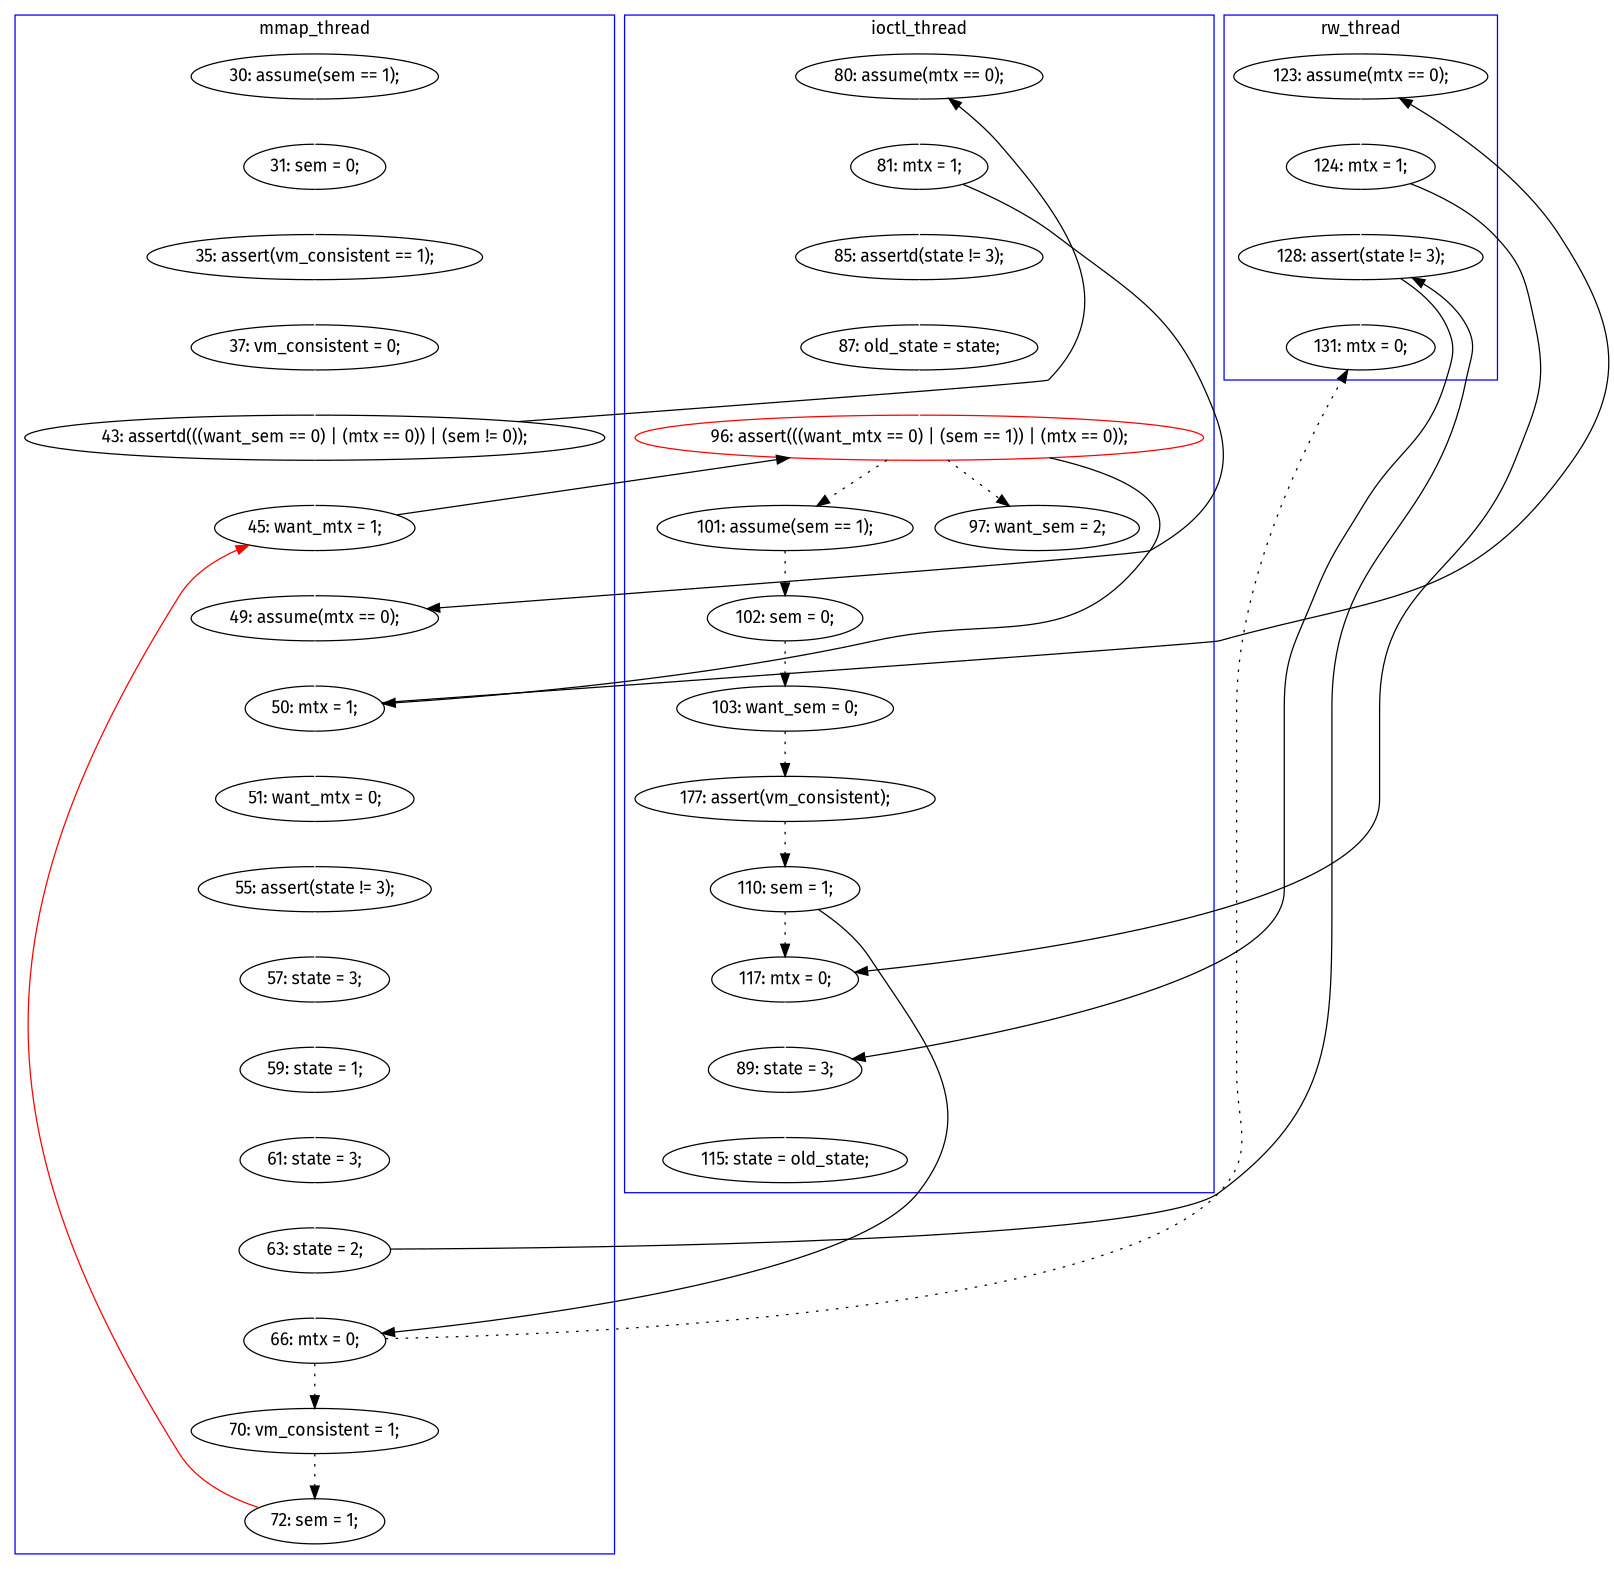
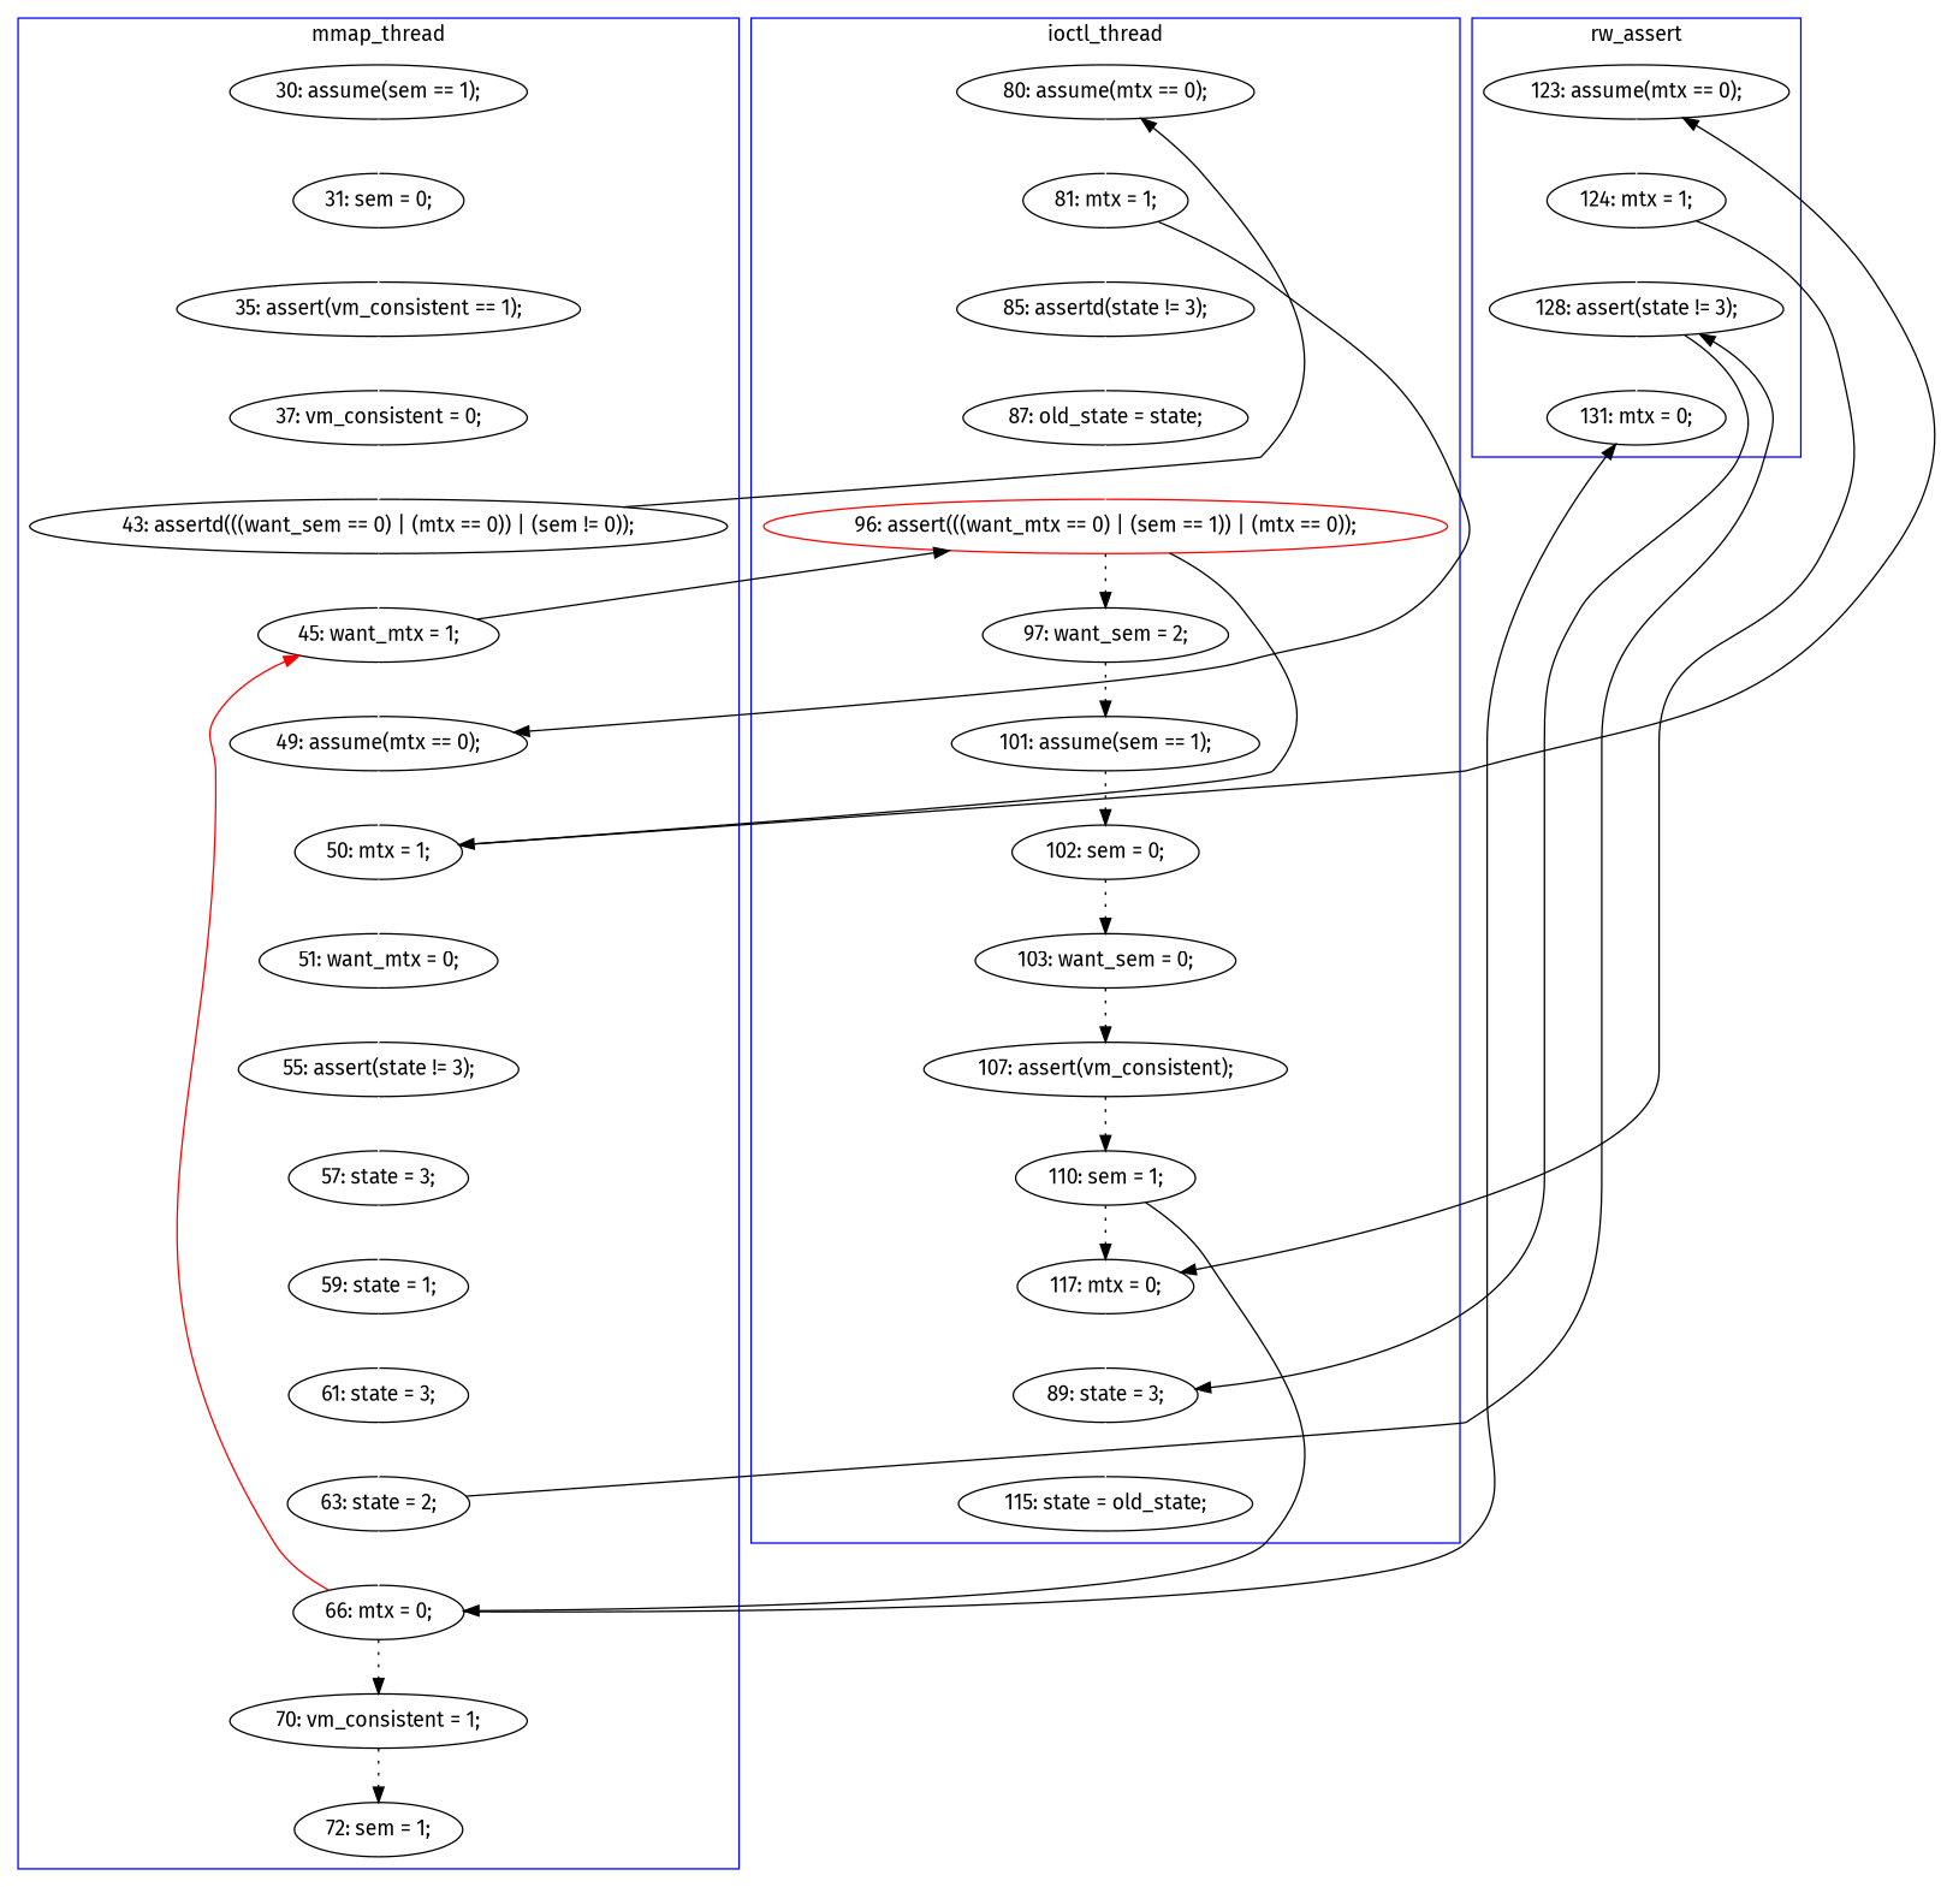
  digraph {
    fontname="Fira Sans"
    node [fontname="Fira Sans"]
    edge [color=white fontname="Fira Sans" style=solid]
    n1 [label="124: mtx = 1;"]
    n2 [label="128: assert(state != 3);"]
    n3 [label="131: mtx = 0;"]
    n4 [label="123: assume(mtx == 0);"]
    n5 [label="101: assume(sem == 1);"]
    n6 [label="102: sem = 0;"]
    n7 [label="89: state = 3;"]
    n8 [label="115: state = old_state;"]
    n9 [label="85: assertd(state != 3);"]
    n10 [label="87: old_state = state;"]
    n11 [label="81: mtx = 1;"]
    n12 [label="80: assume(mtx == 0);"]
    n13 [color=red label="96: assert(((want_mtx == 0) | (sem == 1)) | (mtx == 0));"]
    n14 [label="103: want_sem = 0;"]
-   n15 [label="177: assert(vm_consistent);"]
+   n15 [label="107: assert(vm_consistent);"]
    n16 [label="117: mtx = 0;"]
    n17 [label="110: sem = 1;"]
    n18 [label="97: want_sem = 2;"]
    n19 [label="31: sem = 0;"]
    n20 [label="35: assert(vm_consistent == 1);"]
    n21 [label="63: state = 2;"]
    n22 [label="66: mtx = 0;"]
    n23 [label="72: sem = 1;"]
    n24 [label="45: want_mtx = 1;"]
    n25 [label="55: assert(state != 3);"]
    n26 [label="57: state = 3;"]
    n27 [label="49: assume(mtx == 0);"]
    n28 [label="50: mtx = 1;"]
    n29 [label="59: state = 1;"]
    n30 [label="61: state = 3;"]
    n31 [label="70: vm_consistent = 1;"]
    n32 [label="37: vm_consistent = 0;"]
    n33 [label="43: assertd(((want_sem == 0) | (mtx == 0)) | (sem != 0));"]
    n34 [label="51: want_mtx = 0;"]
    n35 [label="30: assume(sem == 1);"]
    subgraph cluster_1 {
      color=blue
-     label=rw_thread
+     label=rw_assert
      n1
      n2
      n3
      n4
    }
    subgraph cluster_2 {
      color=blue
      label=ioctl_thread
      n5
      n6
      n7
      n8
      n9
      n10
      n11
      n12
      n13
      n14
      n15
      n16
      n17
      n18
    }
    subgraph cluster_3 {
      color=blue
      label=mmap_thread
      n19
      n20
      n21
      n22
      n23
      n24
      n25
      n26
      n27
      n28
      n29
      n30
      n31
      n32
      n33
      n34
      n35
    }
    n1 -> n2
    n1 -> n16 [color=black constraint=false]
    n2 -> n3
    n2 -> n7 [color=black constraint=false]
    n4 -> n1
    n5 -> n6 [color=black style=dotted]
    n6 -> n14 [color=black style=dotted]
    n7 -> n8
    n9 -> n10
    n10 -> n13
    n11 -> n9
    n11 -> n27 [color=black constraint=false]
    n12 -> n11
    n13 -> n18 [color=black style=dotted]
    n13 -> n28 [color=black constraint=false]
    n14 -> n15 [color=black style=dotted]
    n15 -> n17 [color=black style=dotted]
    n16 -> n7
    n17 -> n16 [color=black style=dotted]
    n17 -> n22 [color=black constraint=false]
-   n13 -> n5 [color=black style=dotted]
+   n18 -> n5 [color=black style=dotted]
    n19 -> n20
    n20 -> n32
    n21 -> n2 [color=black constraint=false]
    n21 -> n22
-   n22 -> n3 [color=black constraint=false style=dotted]
+   n22 -> n3 [color=black constraint=false]
    n22 -> n31 [color=black style=dotted]
-   n23 -> n24 [color=red constraint=false]
+   n22 -> n24 [color=red constraint=false]
    n24 -> n13 [color=black constraint=false]
    n24 -> n27
    n25 -> n26
    n26 -> n29
    n27 -> n28
    n28 -> n4 [color=black constraint=false]
    n28 -> n34
    n29 -> n30
    n30 -> n21
    n31 -> n23 [color=black style=dotted]
    n32 -> n33
    n33 -> n12 [color=black constraint=false]
    n33 -> n24
    n34 -> n25
    n35 -> n19
  }
